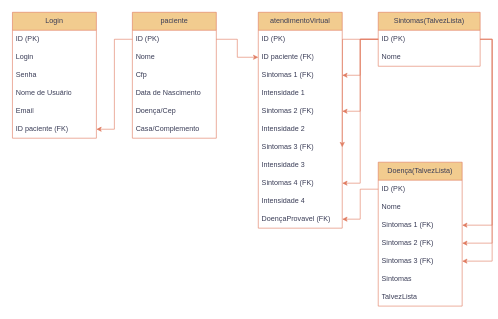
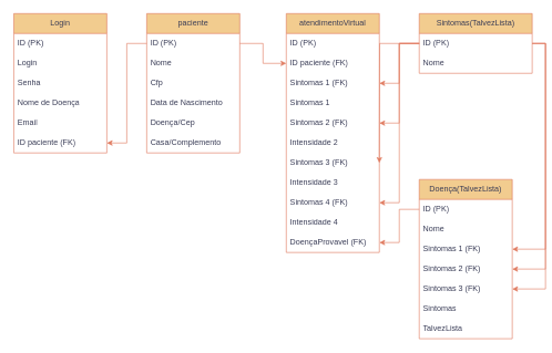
  <mxCell id="0" />
  <mxCell id="1" parent="0" />
  <mxCell id="2" value="atendimentoVirtual" style="swimlane;fontStyle=0;childLayout=stackLayout;horizontal=1;startSize=30;horizontalStack=0;resizeParent=1;resizeParentMax=0;resizeLast=0;collapsible=1;marginBottom=0;whiteSpace=wrap;html=1;labelBackgroundColor=none;fillColor=#F2CC8F;strokeColor=#E07A5F;fontColor=#393C56;" vertex="1" parent="1"><mxGeometry x="430" y="20" width="140" height="360" as="geometry" /></mxCell>
  <mxCell id="3" value="ID (PK)" style="text;strokeColor=none;fillColor=none;align=left;verticalAlign=middle;spacingLeft=4;spacingRight=4;overflow=hidden;points=[[0,0.5],[1,0.5]];portConstraint=eastwest;rotatable=0;whiteSpace=wrap;html=1;labelBackgroundColor=none;fontColor=#393C56;" vertex="1" parent="2"><mxGeometry y="30" width="140" height="30" as="geometry" /></mxCell>
  <mxCell id="4" value="ID paciente (FK)" style="text;strokeColor=none;fillColor=none;align=left;verticalAlign=middle;spacingLeft=4;spacingRight=4;overflow=hidden;points=[[0,0.5],[1,0.5]];portConstraint=eastwest;rotatable=0;whiteSpace=wrap;html=1;labelBackgroundColor=none;fontColor=#393C56;" vertex="1" parent="2"><mxGeometry y="60" width="140" height="30" as="geometry" /></mxCell>
  <mxCell id="5" value="Sintomas 1 (FK)" style="text;strokeColor=none;fillColor=none;align=left;verticalAlign=middle;spacingLeft=4;spacingRight=4;overflow=hidden;points=[[0,0.5],[1,0.5]];portConstraint=eastwest;rotatable=0;whiteSpace=wrap;html=1;labelBackgroundColor=none;fontColor=#393C56;" vertex="1" parent="2"><mxGeometry y="90" width="140" height="30" as="geometry" /></mxCell>
- <mxCell id="6" value="Intensidade 1" style="text;strokeColor=none;fillColor=none;align=left;verticalAlign=middle;spacingLeft=4;spacingRight=4;overflow=hidden;points=[[0,0.5],[1,0.5]];portConstraint=eastwest;rotatable=0;whiteSpace=wrap;html=1;labelBackgroundColor=none;fontColor=#393C56;" vertex="1" parent="2"><mxGeometry y="120" width="140" height="30" as="geometry" /></mxCell>
+ <mxCell id="6" value="Sintomas 1" style="text;strokeColor=none;fillColor=none;align=left;verticalAlign=middle;spacingLeft=4;spacingRight=4;overflow=hidden;points=[[0,0.5],[1,0.5]];portConstraint=eastwest;rotatable=0;whiteSpace=wrap;html=1;labelBackgroundColor=none;fontColor=#393C56;" vertex="1" parent="2"><mxGeometry y="120" width="140" height="30" as="geometry" /></mxCell>
  <mxCell id="7" value="Sintomas 2 (FK)" style="text;strokeColor=none;fillColor=none;align=left;verticalAlign=middle;spacingLeft=4;spacingRight=4;overflow=hidden;points=[[0,0.5],[1,0.5]];portConstraint=eastwest;rotatable=0;whiteSpace=wrap;html=1;labelBackgroundColor=none;fontColor=#393C56;" vertex="1" parent="2"><mxGeometry y="150" width="140" height="30" as="geometry" /></mxCell>
  <mxCell id="8" value="Intensidade 2" style="text;strokeColor=none;fillColor=none;align=left;verticalAlign=middle;spacingLeft=4;spacingRight=4;overflow=hidden;points=[[0,0.5],[1,0.5]];portConstraint=eastwest;rotatable=0;whiteSpace=wrap;html=1;labelBackgroundColor=none;fontColor=#393C56;" vertex="1" parent="2"><mxGeometry y="180" width="140" height="30" as="geometry" /></mxCell>
  <mxCell id="9" value="Sintomas 3 (FK)" style="text;strokeColor=none;fillColor=none;align=left;verticalAlign=middle;spacingLeft=4;spacingRight=4;overflow=hidden;points=[[0,0.5],[1,0.5]];portConstraint=eastwest;rotatable=0;whiteSpace=wrap;html=1;labelBackgroundColor=none;fontColor=#393C56;" vertex="1" parent="2"><mxGeometry y="210" width="140" height="30" as="geometry" /></mxCell>
  <mxCell id="10" value="Intensidade 3" style="text;strokeColor=none;fillColor=none;align=left;verticalAlign=middle;spacingLeft=4;spacingRight=4;overflow=hidden;points=[[0,0.5],[1,0.5]];portConstraint=eastwest;rotatable=0;whiteSpace=wrap;html=1;labelBackgroundColor=none;fontColor=#393C56;" vertex="1" parent="2"><mxGeometry y="240" width="140" height="30" as="geometry" /></mxCell>
  <mxCell id="11" value="Sintomas 4 (FK)" style="text;strokeColor=none;fillColor=none;align=left;verticalAlign=middle;spacingLeft=4;spacingRight=4;overflow=hidden;points=[[0,0.5],[1,0.5]];portConstraint=eastwest;rotatable=0;whiteSpace=wrap;html=1;labelBackgroundColor=none;fontColor=#393C56;" vertex="1" parent="2"><mxGeometry y="270" width="140" height="30" as="geometry" /></mxCell>
  <mxCell id="12" value="Intensidade 4" style="text;strokeColor=none;fillColor=none;align=left;verticalAlign=middle;spacingLeft=4;spacingRight=4;overflow=hidden;points=[[0,0.5],[1,0.5]];portConstraint=eastwest;rotatable=0;whiteSpace=wrap;html=1;labelBackgroundColor=none;fontColor=#393C56;" vertex="1" parent="2"><mxGeometry y="300" width="140" height="30" as="geometry" /></mxCell>
  <mxCell id="13" value="DoençaProvavel (FK)" style="text;strokeColor=none;fillColor=none;align=left;verticalAlign=middle;spacingLeft=4;spacingRight=4;overflow=hidden;points=[[0,0.5],[1,0.5]];portConstraint=eastwest;rotatable=0;whiteSpace=wrap;html=1;labelBackgroundColor=none;fontColor=#393C56;" vertex="1" parent="2"><mxGeometry y="330" width="140" height="30" as="geometry" /></mxCell>
  <mxCell id="14" value="paciente" style="swimlane;fontStyle=0;childLayout=stackLayout;horizontal=1;startSize=30;horizontalStack=0;resizeParent=1;resizeParentMax=0;resizeLast=0;collapsible=1;marginBottom=0;whiteSpace=wrap;html=1;labelBackgroundColor=none;fillColor=#F2CC8F;strokeColor=#E07A5F;fontColor=#393C56;" vertex="1" parent="1"><mxGeometry x="220" y="20" width="140" height="210" as="geometry" /></mxCell>
  <mxCell id="15" value="ID (PK)" style="text;strokeColor=none;fillColor=none;align=left;verticalAlign=middle;spacingLeft=4;spacingRight=4;overflow=hidden;points=[[0,0.5],[1,0.5]];portConstraint=eastwest;rotatable=0;whiteSpace=wrap;html=1;labelBackgroundColor=none;fontColor=#393C56;" vertex="1" parent="14"><mxGeometry y="30" width="140" height="30" as="geometry" /></mxCell>
  <mxCell id="16" value="Nome" style="text;strokeColor=none;fillColor=none;align=left;verticalAlign=middle;spacingLeft=4;spacingRight=4;overflow=hidden;points=[[0,0.5],[1,0.5]];portConstraint=eastwest;rotatable=0;whiteSpace=wrap;html=1;labelBackgroundColor=none;fontColor=#393C56;" vertex="1" parent="14"><mxGeometry y="60" width="140" height="30" as="geometry" /></mxCell>
  <mxCell id="17" value="Cfp" style="text;strokeColor=none;fillColor=none;align=left;verticalAlign=middle;spacingLeft=4;spacingRight=4;overflow=hidden;points=[[0,0.5],[1,0.5]];portConstraint=eastwest;rotatable=0;whiteSpace=wrap;html=1;labelBackgroundColor=none;fontColor=#393C56;" vertex="1" parent="14"><mxGeometry y="90" width="140" height="30" as="geometry" /></mxCell>
  <mxCell id="18" value="Data de Nascimento" style="text;strokeColor=none;fillColor=none;align=left;verticalAlign=middle;spacingLeft=4;spacingRight=4;overflow=hidden;points=[[0,0.5],[1,0.5]];portConstraint=eastwest;rotatable=0;whiteSpace=wrap;html=1;labelBackgroundColor=none;fontColor=#393C56;" vertex="1" parent="14"><mxGeometry y="120" width="140" height="30" as="geometry" /></mxCell>
  <mxCell id="19" value="Doença/Cep" style="text;strokeColor=none;fillColor=none;align=left;verticalAlign=middle;spacingLeft=4;spacingRight=4;overflow=hidden;points=[[0,0.5],[1,0.5]];portConstraint=eastwest;rotatable=0;whiteSpace=wrap;html=1;labelBackgroundColor=none;fontColor=#393C56;" vertex="1" parent="14"><mxGeometry y="150" width="140" height="30" as="geometry" /></mxCell>
  <mxCell id="20" value="Casa/Complemento" style="text;strokeColor=none;fillColor=none;align=left;verticalAlign=middle;spacingLeft=4;spacingRight=4;overflow=hidden;points=[[0,0.5],[1,0.5]];portConstraint=eastwest;rotatable=0;whiteSpace=wrap;html=1;labelBackgroundColor=none;fontColor=#393C56;" vertex="1" parent="14"><mxGeometry y="180" width="140" height="30" as="geometry" /></mxCell>
  <mxCell id="21" style="edgeStyle=orthogonalEdgeStyle;rounded=0;orthogonalLoop=1;jettySize=auto;html=1;exitX=1;exitY=0.5;exitDx=0;exitDy=0;entryX=0;entryY=0.5;entryDx=0;entryDy=0;labelBackgroundColor=none;strokeColor=#E07A5F;fontColor=default;" edge="1" parent="1" source="15" target="4"><mxGeometry relative="1" as="geometry" /></mxCell>
  <mxCell id="22" value="Doença(TalvezLista)" style="swimlane;fontStyle=0;childLayout=stackLayout;horizontal=1;startSize=30;horizontalStack=0;resizeParent=1;resizeParentMax=0;resizeLast=0;collapsible=1;marginBottom=0;whiteSpace=wrap;html=1;labelBackgroundColor=none;fillColor=#F2CC8F;strokeColor=#E07A5F;fontColor=#393C56;" vertex="1" parent="1"><mxGeometry x="630" y="270" width="140" height="240" as="geometry" /></mxCell>
  <mxCell id="23" value="ID (PK)" style="text;strokeColor=none;fillColor=none;align=left;verticalAlign=middle;spacingLeft=4;spacingRight=4;overflow=hidden;points=[[0,0.5],[1,0.5]];portConstraint=eastwest;rotatable=0;whiteSpace=wrap;html=1;labelBackgroundColor=none;fontColor=#393C56;" vertex="1" parent="22"><mxGeometry y="30" width="140" height="30" as="geometry" /></mxCell>
  <mxCell id="24" value="Nome" style="text;strokeColor=none;fillColor=none;align=left;verticalAlign=middle;spacingLeft=4;spacingRight=4;overflow=hidden;points=[[0,0.5],[1,0.5]];portConstraint=eastwest;rotatable=0;whiteSpace=wrap;html=1;labelBackgroundColor=none;fontColor=#393C56;" vertex="1" parent="22"><mxGeometry y="60" width="140" height="30" as="geometry" /></mxCell>
  <mxCell id="25" value="Sintomas 1 (FK)" style="text;strokeColor=none;fillColor=none;align=left;verticalAlign=middle;spacingLeft=4;spacingRight=4;overflow=hidden;points=[[0,0.5],[1,0.5]];portConstraint=eastwest;rotatable=0;whiteSpace=wrap;html=1;labelBackgroundColor=none;fontColor=#393C56;" vertex="1" parent="22"><mxGeometry y="90" width="140" height="30" as="geometry" /></mxCell>
  <mxCell id="26" value="Sintomas 2 (FK)" style="text;strokeColor=none;fillColor=none;align=left;verticalAlign=middle;spacingLeft=4;spacingRight=4;overflow=hidden;points=[[0,0.5],[1,0.5]];portConstraint=eastwest;rotatable=0;whiteSpace=wrap;html=1;labelBackgroundColor=none;fontColor=#393C56;" vertex="1" parent="22"><mxGeometry y="120" width="140" height="30" as="geometry" /></mxCell>
  <mxCell id="27" value="Sintomas 3 (FK)" style="text;strokeColor=none;fillColor=none;align=left;verticalAlign=middle;spacingLeft=4;spacingRight=4;overflow=hidden;points=[[0,0.5],[1,0.5]];portConstraint=eastwest;rotatable=0;whiteSpace=wrap;html=1;labelBackgroundColor=none;fontColor=#393C56;" vertex="1" parent="22"><mxGeometry y="150" width="140" height="30" as="geometry" /></mxCell>
  <mxCell id="28" value="Sintomas" style="text;strokeColor=none;fillColor=none;align=left;verticalAlign=middle;spacingLeft=4;spacingRight=4;overflow=hidden;points=[[0,0.5],[1,0.5]];portConstraint=eastwest;rotatable=0;whiteSpace=wrap;html=1;labelBackgroundColor=none;fontColor=#393C56;" vertex="1" parent="22"><mxGeometry y="180" width="140" height="30" as="geometry" /></mxCell>
  <mxCell id="29" value="TalvezLista" style="text;strokeColor=none;fillColor=none;align=left;verticalAlign=middle;spacingLeft=4;spacingRight=4;overflow=hidden;points=[[0,0.5],[1,0.5]];portConstraint=eastwest;rotatable=0;whiteSpace=wrap;html=1;labelBackgroundColor=none;fontColor=#393C56;" vertex="1" parent="22"><mxGeometry y="210" width="140" height="30" as="geometry" /></mxCell>
  <mxCell id="30" value="Login" style="swimlane;fontStyle=0;childLayout=stackLayout;horizontal=1;startSize=30;horizontalStack=0;resizeParent=1;resizeParentMax=0;resizeLast=0;collapsible=1;marginBottom=0;whiteSpace=wrap;html=1;labelBackgroundColor=none;fillColor=#F2CC8F;strokeColor=#E07A5F;fontColor=#393C56;" vertex="1" parent="1"><mxGeometry x="20" y="20" width="140" height="210" as="geometry" /></mxCell>
  <mxCell id="31" value="ID (PK)" style="text;strokeColor=none;fillColor=none;align=left;verticalAlign=middle;spacingLeft=4;spacingRight=4;overflow=hidden;points=[[0,0.5],[1,0.5]];portConstraint=eastwest;rotatable=0;whiteSpace=wrap;html=1;labelBackgroundColor=none;fontColor=#393C56;" vertex="1" parent="30"><mxGeometry y="30" width="140" height="30" as="geometry" /></mxCell>
  <mxCell id="32" value="Login" style="text;strokeColor=none;fillColor=none;align=left;verticalAlign=middle;spacingLeft=4;spacingRight=4;overflow=hidden;points=[[0,0.5],[1,0.5]];portConstraint=eastwest;rotatable=0;whiteSpace=wrap;html=1;labelBackgroundColor=none;fontColor=#393C56;" vertex="1" parent="30"><mxGeometry y="60" width="140" height="30" as="geometry" /></mxCell>
  <mxCell id="33" value="Senha" style="text;strokeColor=none;fillColor=none;align=left;verticalAlign=middle;spacingLeft=4;spacingRight=4;overflow=hidden;points=[[0,0.5],[1,0.5]];portConstraint=eastwest;rotatable=0;whiteSpace=wrap;html=1;labelBackgroundColor=none;fontColor=#393C56;" vertex="1" parent="30"><mxGeometry y="90" width="140" height="30" as="geometry" /></mxCell>
- <mxCell id="34" value="Nome de Usuário" style="text;strokeColor=none;fillColor=none;align=left;verticalAlign=middle;spacingLeft=4;spacingRight=4;overflow=hidden;points=[[0,0.5],[1,0.5]];portConstraint=eastwest;rotatable=0;whiteSpace=wrap;html=1;labelBackgroundColor=none;fontColor=#393C56;" vertex="1" parent="30"><mxGeometry y="120" width="140" height="30" as="geometry" /></mxCell>
+ <mxCell id="34" value="Nome de Doença" style="text;strokeColor=none;fillColor=none;align=left;verticalAlign=middle;spacingLeft=4;spacingRight=4;overflow=hidden;points=[[0,0.5],[1,0.5]];portConstraint=eastwest;rotatable=0;whiteSpace=wrap;html=1;labelBackgroundColor=none;fontColor=#393C56;" vertex="1" parent="30"><mxGeometry y="120" width="140" height="30" as="geometry" /></mxCell>
  <mxCell id="35" value="Email" style="text;strokeColor=none;fillColor=none;align=left;verticalAlign=middle;spacingLeft=4;spacingRight=4;overflow=hidden;points=[[0,0.5],[1,0.5]];portConstraint=eastwest;rotatable=0;whiteSpace=wrap;html=1;labelBackgroundColor=none;fontColor=#393C56;" vertex="1" parent="30"><mxGeometry y="150" width="140" height="30" as="geometry" /></mxCell>
  <mxCell id="36" value="ID paciente (FK)" style="text;strokeColor=none;fillColor=none;align=left;verticalAlign=middle;spacingLeft=4;spacingRight=4;overflow=hidden;points=[[0,0.5],[1,0.5]];portConstraint=eastwest;rotatable=0;whiteSpace=wrap;html=1;labelBackgroundColor=none;fontColor=#393C56;" vertex="1" parent="30"><mxGeometry y="180" width="140" height="30" as="geometry" /></mxCell>
  <mxCell id="37" style="edgeStyle=orthogonalEdgeStyle;rounded=0;orthogonalLoop=1;jettySize=auto;html=1;exitX=0;exitY=0.5;exitDx=0;exitDy=0;entryX=1;entryY=0.5;entryDx=0;entryDy=0;labelBackgroundColor=none;strokeColor=#E07A5F;fontColor=default;" edge="1" parent="1" source="15" target="36"><mxGeometry relative="1" as="geometry" /></mxCell>
  <mxCell id="38" style="edgeStyle=orthogonalEdgeStyle;rounded=0;orthogonalLoop=1;jettySize=auto;html=1;exitX=0;exitY=0.5;exitDx=0;exitDy=0;entryX=1;entryY=0.5;entryDx=0;entryDy=0;labelBackgroundColor=none;strokeColor=#E07A5F;fontColor=default;" edge="1" parent="1" source="23" target="13"><mxGeometry relative="1" as="geometry" /></mxCell>
  <mxCell id="39" value="Sintomas(TalvezLista)" style="swimlane;fontStyle=0;childLayout=stackLayout;horizontal=1;startSize=30;horizontalStack=0;resizeParent=1;resizeParentMax=0;resizeLast=0;collapsible=1;marginBottom=0;whiteSpace=wrap;html=1;labelBackgroundColor=none;fillColor=#F2CC8F;strokeColor=#E07A5F;fontColor=#393C56;" vertex="1" parent="1"><mxGeometry x="630" y="20" width="170" height="90" as="geometry" /></mxCell>
  <mxCell id="40" value="ID (PK)" style="text;strokeColor=none;fillColor=none;align=left;verticalAlign=middle;spacingLeft=4;spacingRight=4;overflow=hidden;points=[[0,0.5],[1,0.5]];portConstraint=eastwest;rotatable=0;whiteSpace=wrap;html=1;labelBackgroundColor=none;fontColor=#393C56;" vertex="1" parent="39"><mxGeometry y="30" width="170" height="30" as="geometry" /></mxCell>
  <mxCell id="41" value="Nome" style="text;strokeColor=none;fillColor=none;align=left;verticalAlign=middle;spacingLeft=4;spacingRight=4;overflow=hidden;points=[[0,0.5],[1,0.5]];portConstraint=eastwest;rotatable=0;whiteSpace=wrap;html=1;labelBackgroundColor=none;fontColor=#393C56;" vertex="1" parent="39"><mxGeometry y="60" width="170" height="30" as="geometry" /></mxCell>
  <mxCell id="42" style="edgeStyle=orthogonalEdgeStyle;rounded=0;orthogonalLoop=1;jettySize=auto;html=1;exitX=0;exitY=0.5;exitDx=0;exitDy=0;entryX=1;entryY=0.5;entryDx=0;entryDy=0;labelBackgroundColor=none;strokeColor=#E07A5F;fontColor=default;" edge="1" parent="1" source="40" target="5"><mxGeometry relative="1" as="geometry" /></mxCell>
  <mxCell id="43" style="edgeStyle=orthogonalEdgeStyle;rounded=0;orthogonalLoop=1;jettySize=auto;html=1;exitX=0;exitY=0.5;exitDx=0;exitDy=0;entryX=1;entryY=0.5;entryDx=0;entryDy=0;labelBackgroundColor=none;strokeColor=#E07A5F;fontColor=default;" edge="1" parent="1" source="40" target="7"><mxGeometry relative="1" as="geometry" /></mxCell>
  <mxCell id="44" style="edgeStyle=orthogonalEdgeStyle;rounded=0;orthogonalLoop=1;jettySize=auto;html=1;exitX=0;exitY=0.5;exitDx=0;exitDy=0;entryX=1;entryY=0.5;entryDx=0;entryDy=0;labelBackgroundColor=none;strokeColor=#E07A5F;fontColor=default;" edge="1" parent="1" source="40"><mxGeometry relative="1" as="geometry"><mxPoint x="570" y="245" as="targetPoint" /></mxGeometry></mxCell>
  <mxCell id="45" style="edgeStyle=orthogonalEdgeStyle;rounded=0;orthogonalLoop=1;jettySize=auto;html=1;exitX=0;exitY=0.5;exitDx=0;exitDy=0;entryX=1;entryY=0.5;entryDx=0;entryDy=0;labelBackgroundColor=none;strokeColor=#E07A5F;fontColor=default;" edge="1" parent="1" source="40" target="11"><mxGeometry relative="1" as="geometry" /></mxCell>
  <mxCell id="46" style="edgeStyle=orthogonalEdgeStyle;rounded=0;orthogonalLoop=1;jettySize=auto;html=1;exitX=1;exitY=0.5;exitDx=0;exitDy=0;entryX=1;entryY=0.5;entryDx=0;entryDy=0;labelBackgroundColor=none;strokeColor=#E07A5F;fontColor=default;" edge="1" parent="1" source="40" target="25"><mxGeometry relative="1" as="geometry" /></mxCell>
  <mxCell id="47" style="edgeStyle=orthogonalEdgeStyle;rounded=0;orthogonalLoop=1;jettySize=auto;html=1;exitX=1;exitY=0.5;exitDx=0;exitDy=0;entryX=1;entryY=0.5;entryDx=0;entryDy=0;labelBackgroundColor=none;strokeColor=#E07A5F;fontColor=default;" edge="1" parent="1" source="40" target="26"><mxGeometry relative="1" as="geometry" /></mxCell>
  <mxCell id="48" style="edgeStyle=orthogonalEdgeStyle;rounded=0;orthogonalLoop=1;jettySize=auto;html=1;exitX=1;exitY=0.5;exitDx=0;exitDy=0;entryX=1;entryY=0.5;entryDx=0;entryDy=0;labelBackgroundColor=none;strokeColor=#E07A5F;fontColor=default;" edge="1" parent="1" source="40" target="27"><mxGeometry relative="1" as="geometry" /></mxCell>
